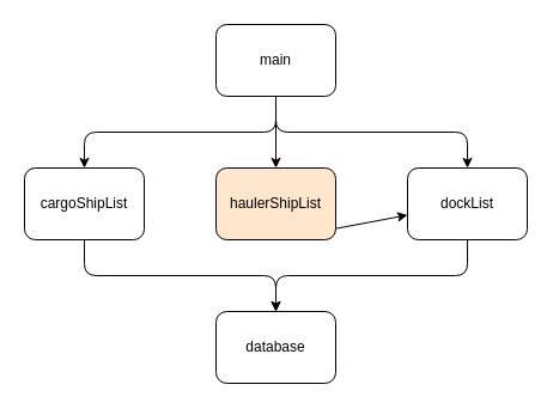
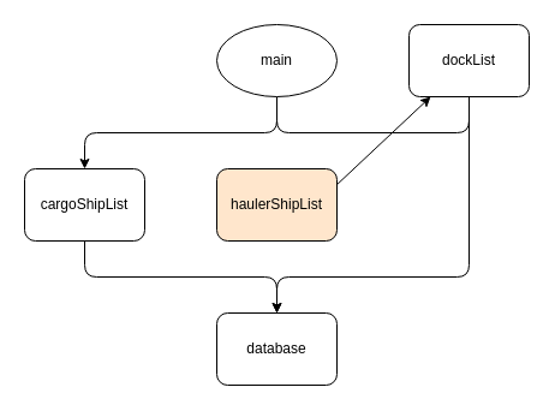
  <mxCell id="0" />
  <mxCell id="1" parent="0" />
- <mxCell id="2" style="edgeStyle=none;html=1;exitX=0.5;exitY=1;exitDx=0;exitDy=0;entryX=0.5;entryY=0;entryDx=0;entryDy=0;" edge="1" parent="1" source="5" target="7"><mxGeometry relative="1" as="geometry" /></mxCell>
  <mxCell id="3" style="edgeStyle=none;html=1;entryX=0.5;entryY=0;entryDx=0;entryDy=0;" edge="1" parent="1" source="5" target="9"><mxGeometry relative="1" as="geometry"><Array as="points"><mxPoint x="230" y="110" /><mxPoint x="390" y="110" /></Array></mxGeometry></mxCell>
  <mxCell id="4" style="edgeStyle=none;html=1;exitX=0.5;exitY=1;exitDx=0;exitDy=0;entryX=0.5;entryY=0;entryDx=0;entryDy=0;" edge="1" parent="1" source="5" target="11"><mxGeometry relative="1" as="geometry"><Array as="points"><mxPoint x="230" y="110" /><mxPoint x="70" y="110" /></Array></mxGeometry></mxCell>
- <mxCell id="5" value="main" style="rounded=1;whiteSpace=wrap;html=1;" vertex="1" parent="1"><mxGeometry x="180" y="20" width="100" height="60" as="geometry" /></mxCell>
+ <mxCell id="5" value="main" style="ellipse;whiteSpace=wrap;html=1;" vertex="1" parent="1"><mxGeometry x="180" y="20" width="100" height="60" as="geometry" /></mxCell>
  <mxCell id="6" style="edgeStyle=none;html=1;exitX=0.5;exitY=1;exitDx=0;exitDy=0;" edge="1" parent="1" source="7" target="9"><mxGeometry relative="1" as="geometry" /></mxCell>
  <mxCell id="7" value="haulerShipList" style="rounded=1;whiteSpace=wrap;html=1;fillColor=#ffe6cc;" vertex="1" parent="1"><mxGeometry x="180" y="140" width="100" height="60" as="geometry" /></mxCell>
  <mxCell id="8" style="edgeStyle=none;html=1;exitX=0.5;exitY=1;exitDx=0;exitDy=0;" edge="1" parent="1" source="9"><mxGeometry relative="1" as="geometry"><mxPoint x="230" y="260" as="targetPoint" /><Array as="points"><mxPoint x="390" y="230" /><mxPoint x="230" y="230" /></Array></mxGeometry></mxCell>
- <mxCell id="9" value="dockList" style="rounded=1;whiteSpace=wrap;html=1;" vertex="1" parent="1"><mxGeometry x="340" y="140" width="100" height="60" as="geometry" /></mxCell>
+ <mxCell id="9" value="dockList" style="rounded=1;whiteSpace=wrap;html=1;" vertex="1" parent="1"><mxGeometry x="340" y="20" width="100" height="60" as="geometry" /></mxCell>
  <mxCell id="10" style="edgeStyle=none;html=1;entryX=0.5;entryY=0;entryDx=0;entryDy=0;" edge="1" parent="1" source="11" target="12"><mxGeometry relative="1" as="geometry"><Array as="points"><mxPoint x="70" y="230" /><mxPoint x="230" y="230" /></Array></mxGeometry></mxCell>
  <mxCell id="11" value="cargoShipList" style="rounded=1;whiteSpace=wrap;html=1;" vertex="1" parent="1"><mxGeometry x="20" y="140" width="100" height="60" as="geometry" /></mxCell>
  <mxCell id="12" value="database" style="rounded=1;whiteSpace=wrap;html=1;" vertex="1" parent="1"><mxGeometry x="180" y="260" width="100" height="60" as="geometry" /></mxCell>
